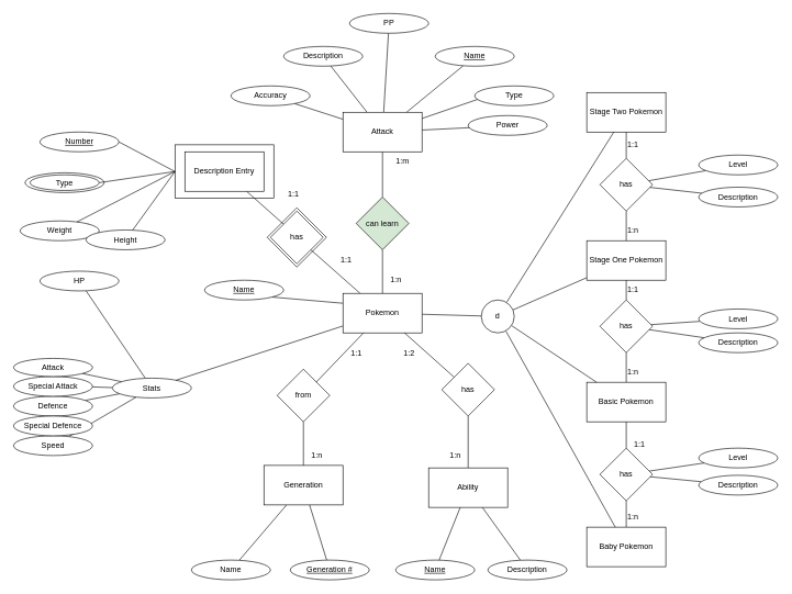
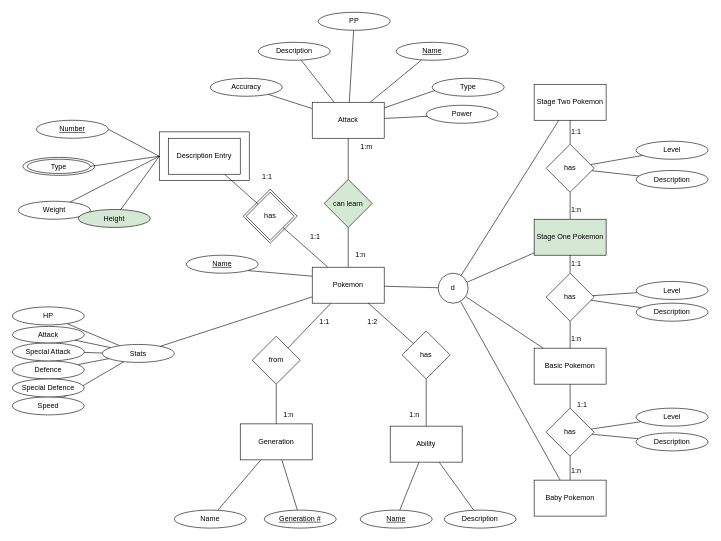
  <mxCell id="0" />
  <mxCell id="1" parent="0" />
  <mxCell id="2" style="edgeStyle=none;orthogonalLoop=1;jettySize=auto;html=1;exitX=0.5;exitY=0;exitDx=0;exitDy=0;entryX=0.5;entryY=1;entryDx=0;entryDy=0;strokeColor=default;endArrow=none;endFill=0;strokeWidth=1;" parent="1" source="3" target="32" edge="1"><mxGeometry relative="1" as="geometry" /></mxCell>
  <mxCell id="3" value="Basic Pokemon" style="rounded=0;whiteSpace=wrap;html=1;" parent="1" vertex="1"><mxGeometry x="890" y="580" width="120" height="60" as="geometry" /></mxCell>
  <mxCell id="4" style="edgeStyle=none;orthogonalLoop=1;jettySize=auto;html=1;exitX=0.5;exitY=0;exitDx=0;exitDy=0;entryX=0.5;entryY=1;entryDx=0;entryDy=0;strokeColor=default;endArrow=none;endFill=0;strokeWidth=1;" parent="1" source="5" target="29" edge="1"><mxGeometry relative="1" as="geometry" /></mxCell>
- <mxCell id="5" value="&lt;div&gt;Stage One Pokemon&lt;br&gt;&lt;/div&gt;" style="rounded=0;whiteSpace=wrap;html=1;" parent="1" vertex="1"><mxGeometry x="890" y="365" width="120" height="60" as="geometry" /></mxCell>
+ <mxCell id="5" value="&lt;div&gt;Stage One Pokemon&lt;br&gt;&lt;/div&gt;" style="rounded=0;whiteSpace=wrap;html=1;fillColor=#d5e8d4;" parent="1" vertex="1"><mxGeometry x="890" y="365" width="120" height="60" as="geometry" /></mxCell>
  <mxCell id="6" value="&lt;div&gt;Stage Two Pokemon&lt;br&gt;&lt;/div&gt;" style="rounded=0;whiteSpace=wrap;html=1;" parent="1" vertex="1"><mxGeometry x="890" y="140" width="120" height="60" as="geometry" /></mxCell>
  <mxCell id="7" style="edgeStyle=none;orthogonalLoop=1;jettySize=auto;html=1;exitX=0.5;exitY=0;exitDx=0;exitDy=0;entryX=0.5;entryY=1;entryDx=0;entryDy=0;strokeColor=default;endArrow=none;endFill=0;strokeWidth=1;" parent="1" source="8" target="36" edge="1"><mxGeometry relative="1" as="geometry" /></mxCell>
  <mxCell id="8" value="Baby Pokemon" style="rounded=0;whiteSpace=wrap;html=1;" parent="1" vertex="1"><mxGeometry x="890" y="800" width="120" height="60" as="geometry" /></mxCell>
  <mxCell id="9" style="edgeStyle=none;orthogonalLoop=1;jettySize=auto;html=1;strokeColor=default;endArrow=none;endFill=0;strokeWidth=1;" parent="1" source="11" target="37" edge="1"><mxGeometry relative="1" as="geometry" /></mxCell>
  <mxCell id="10" style="edgeStyle=none;orthogonalLoop=1;jettySize=auto;html=1;strokeColor=default;endArrow=none;endFill=0;strokeWidth=1;" parent="1" source="11" target="38" edge="1"><mxGeometry relative="1" as="geometry" /></mxCell>
  <mxCell id="11" value="Generation" style="rounded=0;whiteSpace=wrap;html=1;" parent="1" vertex="1"><mxGeometry x="400" y="706.25" width="120" height="60" as="geometry" /></mxCell>
  <mxCell id="12" style="edgeStyle=none;orthogonalLoop=1;jettySize=auto;html=1;strokeColor=default;endArrow=none;endFill=0;strokeWidth=1;" parent="1" source="19" target="41" edge="1"><mxGeometry relative="1" as="geometry" /></mxCell>
  <mxCell id="13" style="edgeStyle=none;orthogonalLoop=1;jettySize=auto;html=1;strokeColor=default;endArrow=none;endFill=0;strokeWidth=1;" parent="1" source="19" edge="1"><mxGeometry relative="1" as="geometry"><mxPoint x="721.165" y="192.942" as="targetPoint" /></mxGeometry></mxCell>
  <mxCell id="14" style="edgeStyle=none;orthogonalLoop=1;jettySize=auto;html=1;strokeColor=default;endArrow=none;endFill=0;strokeWidth=1;" parent="1" source="19" edge="1"><mxGeometry relative="1" as="geometry"><mxPoint x="734.241" y="147.045" as="targetPoint" /></mxGeometry></mxCell>
  <mxCell id="15" style="edgeStyle=none;orthogonalLoop=1;jettySize=auto;html=1;strokeColor=default;endArrow=none;endFill=0;strokeWidth=1;" parent="1" source="19" target="42" edge="1"><mxGeometry relative="1" as="geometry" /></mxCell>
  <mxCell id="16" style="edgeStyle=none;orthogonalLoop=1;jettySize=auto;html=1;strokeColor=default;strokeWidth=1;endArrow=none;endFill=0;" parent="1" source="19" target="51" edge="1"><mxGeometry relative="1" as="geometry" /></mxCell>
  <mxCell id="17" style="edgeStyle=none;rounded=0;orthogonalLoop=1;jettySize=auto;html=1;endArrow=none;endFill=0;" parent="1" source="19" target="66" edge="1"><mxGeometry relative="1" as="geometry" /></mxCell>
  <mxCell id="18" style="edgeStyle=none;rounded=0;orthogonalLoop=1;jettySize=auto;html=1;endArrow=none;endFill=0;" parent="1" source="19" target="50" edge="1"><mxGeometry relative="1" as="geometry" /></mxCell>
  <mxCell id="19" value="Attack" style="rounded=0;whiteSpace=wrap;html=1;" parent="1" vertex="1"><mxGeometry x="520" y="170" width="120" height="60" as="geometry" /></mxCell>
  <mxCell id="20" style="edgeStyle=none;rounded=0;orthogonalLoop=1;jettySize=auto;html=1;exitX=1;exitY=1;exitDx=0;exitDy=0;entryX=0;entryY=0.25;entryDx=0;entryDy=0;endArrow=none;endFill=0;" edge="1" parent="1" source="21" target="75"><mxGeometry relative="1" as="geometry" /></mxCell>
  <mxCell id="21" value="&lt;u&gt;Name&lt;/u&gt;" style="ellipse;whiteSpace=wrap;html=1;" parent="1" vertex="1"><mxGeometry x="310" y="425" width="120" height="30" as="geometry" /></mxCell>
  <mxCell id="22" style="edgeStyle=none;rounded=0;orthogonalLoop=1;jettySize=auto;html=1;exitX=1;exitY=0.5;exitDx=0;exitDy=0;endArrow=none;endFill=0;entryX=0;entryY=0.5;entryDx=0;entryDy=0;" edge="1" parent="1" source="23" target="104"><mxGeometry relative="1" as="geometry"><mxPoint x="280" y="360" as="targetPoint" /></mxGeometry></mxCell>
  <mxCell id="23" value="&lt;u&gt;Number&lt;/u&gt;" style="ellipse;whiteSpace=wrap;html=1;" parent="1" vertex="1"><mxGeometry x="60" y="200" width="120" height="30" as="geometry" /></mxCell>
  <mxCell id="24" value="Type" style="ellipse;whiteSpace=wrap;html=1;" parent="1" vertex="1"><mxGeometry x="37.5" y="261.88" width="120" height="30" as="geometry" /></mxCell>
  <mxCell id="25" style="edgeStyle=none;orthogonalLoop=1;jettySize=auto;html=1;exitX=0.5;exitY=0;exitDx=0;exitDy=0;entryX=0.5;entryY=1;entryDx=0;entryDy=0;strokeColor=default;endArrow=none;endFill=0;strokeWidth=1;" parent="1" source="29" target="6" edge="1"><mxGeometry relative="1" as="geometry" /></mxCell>
  <mxCell id="26" style="edgeStyle=none;rounded=0;orthogonalLoop=1;jettySize=auto;html=1;endArrow=none;endFill=0;" parent="1" source="29" target="83" edge="1"><mxGeometry relative="1" as="geometry" /></mxCell>
  <mxCell id="27" style="edgeStyle=none;rounded=0;orthogonalLoop=1;jettySize=auto;html=1;endArrow=none;endFill=0;" parent="1" source="29" target="84" edge="1"><mxGeometry relative="1" as="geometry" /></mxCell>
  <mxCell id="28" style="edgeStyle=none;orthogonalLoop=1;jettySize=auto;html=1;exitX=0.5;exitY=0;exitDx=0;exitDy=0;entryX=0.5;entryY=1;entryDx=0;entryDy=0;strokeColor=default;endArrow=none;endFill=0;strokeWidth=1;" parent="1" source="32" target="5" edge="1"><mxGeometry relative="1" as="geometry" /></mxCell>
  <mxCell id="29" value="has" style="rhombus;whiteSpace=wrap;html=1;shadow=0;" parent="1" vertex="1"><mxGeometry x="910" y="240" width="80" height="80" as="geometry" /></mxCell>
  <mxCell id="30" style="edgeStyle=none;rounded=0;orthogonalLoop=1;jettySize=auto;html=1;endArrow=none;endFill=0;" parent="1" source="32" target="85" edge="1"><mxGeometry relative="1" as="geometry" /></mxCell>
  <mxCell id="31" style="edgeStyle=none;rounded=0;orthogonalLoop=1;jettySize=auto;html=1;endArrow=none;endFill=0;" parent="1" source="32" target="86" edge="1"><mxGeometry relative="1" as="geometry" /></mxCell>
  <mxCell id="32" value="has" style="rhombus;whiteSpace=wrap;html=1;" parent="1" vertex="1"><mxGeometry x="910" y="455" width="80" height="80" as="geometry" /></mxCell>
  <mxCell id="33" style="edgeStyle=none;orthogonalLoop=1;jettySize=auto;html=1;exitX=0.5;exitY=0;exitDx=0;exitDy=0;entryX=0.5;entryY=1;entryDx=0;entryDy=0;strokeColor=default;endArrow=none;endFill=0;strokeWidth=1;" parent="1" source="36" target="3" edge="1"><mxGeometry relative="1" as="geometry" /></mxCell>
  <mxCell id="34" style="edgeStyle=none;rounded=0;orthogonalLoop=1;jettySize=auto;html=1;endArrow=none;endFill=0;" parent="1" source="36" target="87" edge="1"><mxGeometry relative="1" as="geometry" /></mxCell>
  <mxCell id="35" style="edgeStyle=none;rounded=0;orthogonalLoop=1;jettySize=auto;html=1;endArrow=none;endFill=0;" parent="1" source="36" target="88" edge="1"><mxGeometry relative="1" as="geometry" /></mxCell>
  <mxCell id="36" value="has" style="rhombus;whiteSpace=wrap;html=1;" parent="1" vertex="1"><mxGeometry x="910" y="680" width="80" height="80" as="geometry" /></mxCell>
  <mxCell id="37" value="Name" style="ellipse;whiteSpace=wrap;html=1;" parent="1" vertex="1"><mxGeometry x="290" y="850" width="120" height="30" as="geometry" /></mxCell>
  <mxCell id="38" value="&lt;u&gt;Generation #&lt;/u&gt;" style="ellipse;whiteSpace=wrap;html=1;" parent="1" vertex="1"><mxGeometry x="440" y="850" width="120" height="30" as="geometry" /></mxCell>
  <mxCell id="39" value="Type" style="ellipse;whiteSpace=wrap;html=1;" parent="1" vertex="1"><mxGeometry x="720" y="130" width="120" height="30" as="geometry" /></mxCell>
  <mxCell id="40" value="Power" style="ellipse;whiteSpace=wrap;html=1;" parent="1" vertex="1"><mxGeometry x="710" y="175" width="120" height="30" as="geometry" /></mxCell>
  <mxCell id="41" value="Accuracy" style="ellipse;whiteSpace=wrap;html=1;" parent="1" vertex="1"><mxGeometry x="350" y="130" width="120" height="30" as="geometry" /></mxCell>
  <mxCell id="42" value="&lt;u&gt;Name&lt;/u&gt;" style="ellipse;whiteSpace=wrap;html=1;" parent="1" vertex="1"><mxGeometry x="660" y="70" width="120" height="30" as="geometry" /></mxCell>
  <mxCell id="43" value="1:1" style="text;html=1;align=center;verticalAlign=middle;resizable=0;points=[];autosize=1;strokeColor=none;fillColor=none;" parent="1" vertex="1"><mxGeometry x="940" y="205" width="40" height="30" as="geometry" /></mxCell>
  <mxCell id="44" value="1:1" style="text;html=1;align=center;verticalAlign=middle;resizable=0;points=[];autosize=1;strokeColor=none;fillColor=none;" parent="1" vertex="1"><mxGeometry x="940" y="425" width="40" height="30" as="geometry" /></mxCell>
  <mxCell id="45" value="1:n" style="text;html=1;align=center;verticalAlign=middle;resizable=0;points=[];autosize=1;strokeColor=none;fillColor=none;" parent="1" vertex="1"><mxGeometry x="940" y="770" width="40" height="30" as="geometry" /></mxCell>
  <mxCell id="46" value="1:n" style="text;html=1;align=center;verticalAlign=middle;resizable=0;points=[];autosize=1;strokeColor=none;fillColor=none;" parent="1" vertex="1"><mxGeometry x="940" y="550" width="40" height="30" as="geometry" /></mxCell>
  <mxCell id="47" value="1:n" style="text;html=1;align=center;verticalAlign=middle;resizable=0;points=[];autosize=1;strokeColor=none;fillColor=none;" parent="1" vertex="1"><mxGeometry x="940" y="335" width="40" height="30" as="geometry" /></mxCell>
  <mxCell id="48" style="edgeStyle=none;rounded=0;orthogonalLoop=1;jettySize=auto;html=1;endArrow=none;endFill=0;" parent="1" source="49" target="11" edge="1"><mxGeometry relative="1" as="geometry" /></mxCell>
  <mxCell id="49" value="from" style="rhombus;whiteSpace=wrap;html=1;" parent="1" vertex="1"><mxGeometry x="420" y="560" width="80" height="80" as="geometry" /></mxCell>
  <mxCell id="50" value="can learn" style="rhombus;whiteSpace=wrap;html=1;fillColor=#d5e8d4;" parent="1" vertex="1"><mxGeometry x="540" y="298.75" width="80" height="80" as="geometry" /></mxCell>
  <mxCell id="51" value="PP" style="ellipse;whiteSpace=wrap;html=1;" parent="1" vertex="1"><mxGeometry x="530" y="20" width="120" height="30" as="geometry" /></mxCell>
  <mxCell id="52" value="Weight" style="ellipse;whiteSpace=wrap;html=1;" parent="1" vertex="1"><mxGeometry x="30" y="335" width="120" height="30" as="geometry" /></mxCell>
- <mxCell id="53" value="Height" style="ellipse;whiteSpace=wrap;html=1;" parent="1" vertex="1"><mxGeometry x="130" y="348.75" width="120" height="30" as="geometry" /></mxCell>
+ <mxCell id="53" value="Height" style="ellipse;whiteSpace=wrap;html=1;fillColor=#d5e8d4;" parent="1" vertex="1"><mxGeometry x="130" y="348.75" width="120" height="30" as="geometry" /></mxCell>
  <mxCell id="54" style="edgeStyle=none;orthogonalLoop=1;jettySize=auto;html=1;strokeColor=default;strokeWidth=1;endArrow=none;endFill=0;" parent="1" source="59" target="60" edge="1"><mxGeometry relative="1" as="geometry" /></mxCell>
  <mxCell id="55" style="edgeStyle=none;orthogonalLoop=1;jettySize=auto;html=1;strokeColor=default;strokeWidth=1;endArrow=none;endFill=0;" parent="1" source="59" target="61" edge="1"><mxGeometry relative="1" as="geometry" /></mxCell>
  <mxCell id="56" style="edgeStyle=none;orthogonalLoop=1;jettySize=auto;html=1;strokeColor=default;strokeWidth=1;endArrow=none;endFill=0;" parent="1" source="59" target="62" edge="1"><mxGeometry relative="1" as="geometry" /></mxCell>
  <mxCell id="57" style="edgeStyle=none;orthogonalLoop=1;jettySize=auto;html=1;strokeColor=default;strokeWidth=1;endArrow=none;endFill=0;" parent="1" source="59" target="64" edge="1"><mxGeometry relative="1" as="geometry" /></mxCell>
  <mxCell id="58" style="edgeStyle=none;orthogonalLoop=1;jettySize=auto;html=1;strokeColor=default;strokeWidth=1;endArrow=none;endFill=0;" parent="1" source="59" target="63" edge="1"><mxGeometry relative="1" as="geometry" /></mxCell>
  <mxCell id="59" value="Stats" style="ellipse;whiteSpace=wrap;html=1;" parent="1" vertex="1"><mxGeometry x="170" y="573.75" width="120" height="30" as="geometry" /></mxCell>
  <mxCell id="60" value="Speed" style="ellipse;whiteSpace=wrap;html=1;" parent="1" vertex="1"><mxGeometry x="20" y="661.25" width="120" height="30" as="geometry" /></mxCell>
  <mxCell id="61" value="Defence" style="ellipse;whiteSpace=wrap;html=1;" parent="1" vertex="1"><mxGeometry x="20" y="601.25" width="120" height="30" as="geometry" /></mxCell>
  <mxCell id="62" value="Special Attack" style="ellipse;whiteSpace=wrap;html=1;" parent="1" vertex="1"><mxGeometry x="20" y="571.25" width="120" height="30" as="geometry" /></mxCell>
  <mxCell id="63" value="Attack" style="ellipse;whiteSpace=wrap;html=1;" parent="1" vertex="1"><mxGeometry x="20" y="543.75" width="120" height="27.5" as="geometry" /></mxCell>
- <mxCell id="64" value="HP" style="ellipse;whiteSpace=wrap;html=1;" parent="1" vertex="1"><mxGeometry x="60" y="411.25" width="120" height="30" as="geometry" /></mxCell>
+ <mxCell id="64" value="HP" style="ellipse;whiteSpace=wrap;html=1;" parent="1" vertex="1"><mxGeometry x="20" y="511.25" width="120" height="30" as="geometry" /></mxCell>
  <mxCell id="65" value="Special Defence" style="ellipse;whiteSpace=wrap;html=1;" parent="1" vertex="1"><mxGeometry x="20" y="631.25" width="120" height="30" as="geometry" /></mxCell>
  <mxCell id="66" value="Description" style="ellipse;whiteSpace=wrap;html=1;" parent="1" vertex="1"><mxGeometry x="430" y="70" width="120" height="30" as="geometry" /></mxCell>
  <mxCell id="67" style="rounded=0;orthogonalLoop=1;jettySize=auto;html=1;endArrow=none;endFill=0;" parent="1" source="75" target="80" edge="1"><mxGeometry relative="1" as="geometry" /></mxCell>
  <mxCell id="68" style="edgeStyle=none;rounded=0;orthogonalLoop=1;jettySize=auto;html=1;endArrow=none;endFill=0;" parent="1" source="75" target="50" edge="1"><mxGeometry relative="1" as="geometry" /></mxCell>
  <mxCell id="69" style="edgeStyle=none;rounded=0;orthogonalLoop=1;jettySize=auto;html=1;endArrow=none;endFill=0;" parent="1" source="75" target="59" edge="1"><mxGeometry relative="1" as="geometry" /></mxCell>
  <mxCell id="70" style="edgeStyle=none;rounded=0;orthogonalLoop=1;jettySize=auto;html=1;endArrow=none;endFill=0;exitX=0;exitY=0.5;exitDx=0;exitDy=0;" parent="1" source="104" target="53" edge="1"><mxGeometry relative="1" as="geometry" /></mxCell>
  <mxCell id="71" style="edgeStyle=none;rounded=0;orthogonalLoop=1;jettySize=auto;html=1;endArrow=none;endFill=0;exitX=0;exitY=0.5;exitDx=0;exitDy=0;" parent="1" source="104" target="52" edge="1"><mxGeometry relative="1" as="geometry" /></mxCell>
  <mxCell id="72" style="edgeStyle=none;rounded=0;orthogonalLoop=1;jettySize=auto;html=1;endArrow=none;endFill=0;" parent="1" source="75" target="49" edge="1"><mxGeometry relative="1" as="geometry" /></mxCell>
  <mxCell id="73" value="" style="rounded=0;orthogonalLoop=1;jettySize=auto;html=1;endArrow=none;endFill=0;exitX=0;exitY=0;exitDx=0;exitDy=0;" edge="1" parent="1" source="107" target="105"><mxGeometry relative="1" as="geometry"><mxPoint x="420" y="340" as="sourcePoint" /></mxGeometry></mxCell>
  <mxCell id="74" value="" style="edgeStyle=none;rounded=0;orthogonalLoop=1;jettySize=auto;html=1;endArrow=none;endFill=0;" edge="1" parent="1" source="75" target="107"><mxGeometry relative="1" as="geometry" /></mxCell>
  <mxCell id="75" value="Pokemon" style="rounded=0;whiteSpace=wrap;html=1;" parent="1" vertex="1"><mxGeometry x="520" y="445" width="120" height="60" as="geometry" /></mxCell>
  <mxCell id="76" style="edgeStyle=none;rounded=0;orthogonalLoop=1;jettySize=auto;html=1;endArrow=none;endFill=0;" parent="1" source="80" target="6" edge="1"><mxGeometry relative="1" as="geometry" /></mxCell>
  <mxCell id="77" style="edgeStyle=none;rounded=0;orthogonalLoop=1;jettySize=auto;html=1;endArrow=none;endFill=0;" parent="1" source="80" target="5" edge="1"><mxGeometry relative="1" as="geometry" /></mxCell>
  <mxCell id="78" style="edgeStyle=none;rounded=0;orthogonalLoop=1;jettySize=auto;html=1;endArrow=none;endFill=0;" parent="1" source="80" target="3" edge="1"><mxGeometry relative="1" as="geometry"><mxPoint x="770" y="650" as="targetPoint" /></mxGeometry></mxCell>
  <mxCell id="79" style="edgeStyle=none;rounded=0;orthogonalLoop=1;jettySize=auto;html=1;endArrow=none;endFill=0;" parent="1" source="80" target="8" edge="1"><mxGeometry relative="1" as="geometry" /></mxCell>
  <mxCell id="80" value="d" style="ellipse;whiteSpace=wrap;html=1;aspect=fixed;" parent="1" vertex="1"><mxGeometry x="730" y="455" width="50" height="50" as="geometry" /></mxCell>
  <mxCell id="81" style="edgeStyle=none;rounded=0;orthogonalLoop=1;jettySize=auto;html=1;exitX=1;exitY=0.5;exitDx=0;exitDy=0;entryX=0;entryY=0.5;entryDx=0;entryDy=0;endArrow=none;endFill=0;" edge="1" parent="1" source="82" target="104"><mxGeometry relative="1" as="geometry" /></mxCell>
  <mxCell id="82" value="Type" style="ellipse;whiteSpace=wrap;html=1;" parent="1" vertex="1"><mxGeometry x="45" y="265" width="105" height="23.75" as="geometry" /></mxCell>
  <mxCell id="83" value="Level" style="ellipse;whiteSpace=wrap;html=1;" parent="1" vertex="1"><mxGeometry x="1060" y="235" width="120" height="30" as="geometry" /></mxCell>
  <mxCell id="84" value="Description" style="ellipse;whiteSpace=wrap;html=1;" parent="1" vertex="1"><mxGeometry x="1060" y="283.75" width="120" height="30" as="geometry" /></mxCell>
  <mxCell id="85" value="Level" style="ellipse;whiteSpace=wrap;html=1;" parent="1" vertex="1"><mxGeometry x="1060" y="468.75" width="120" height="30" as="geometry" /></mxCell>
  <mxCell id="86" value="Description" style="ellipse;whiteSpace=wrap;html=1;" parent="1" vertex="1"><mxGeometry x="1060" y="505" width="120" height="30" as="geometry" /></mxCell>
  <mxCell id="87" value="Level" style="ellipse;whiteSpace=wrap;html=1;" parent="1" vertex="1"><mxGeometry x="1060" y="680" width="120" height="30" as="geometry" /></mxCell>
  <mxCell id="88" value="Description" style="ellipse;whiteSpace=wrap;html=1;" parent="1" vertex="1"><mxGeometry x="1060" y="721.25" width="120" height="30" as="geometry" /></mxCell>
  <mxCell id="89" style="edgeStyle=none;rounded=0;orthogonalLoop=1;jettySize=auto;html=1;endArrow=none;endFill=0;" parent="1" source="92" target="95" edge="1"><mxGeometry relative="1" as="geometry" /></mxCell>
  <mxCell id="90" style="edgeStyle=none;rounded=0;orthogonalLoop=1;jettySize=auto;html=1;endArrow=none;endFill=0;" parent="1" source="92" target="96" edge="1"><mxGeometry relative="1" as="geometry" /></mxCell>
  <mxCell id="91" style="edgeStyle=none;rounded=0;orthogonalLoop=1;jettySize=auto;html=1;endArrow=none;endFill=0;" parent="1" source="92" target="94" edge="1"><mxGeometry relative="1" as="geometry" /></mxCell>
  <mxCell id="92" value="Ability" style="rounded=0;whiteSpace=wrap;html=1;" parent="1" vertex="1"><mxGeometry y="710" width="120" height="60" as="geometry" x="650" /></mxCell>
  <mxCell id="93" style="edgeStyle=none;rounded=0;orthogonalLoop=1;jettySize=auto;html=1;endArrow=none;endFill=0;" parent="1" source="94" target="75" edge="1"><mxGeometry relative="1" as="geometry" /></mxCell>
  <mxCell id="94" value="has" style="rhombus;whiteSpace=wrap;html=1;" parent="1" vertex="1"><mxGeometry x="670" y="551.25" width="80" height="80" as="geometry" /></mxCell>
  <mxCell id="95" value="&lt;u&gt;Name&lt;/u&gt;" style="ellipse;whiteSpace=wrap;html=1;" parent="1" vertex="1"><mxGeometry x="600" y="850" width="120" height="30" as="geometry" /></mxCell>
  <mxCell id="96" value="Description" style="ellipse;whiteSpace=wrap;html=1;" parent="1" vertex="1"><mxGeometry x="740" y="850" width="120" height="30" as="geometry" /></mxCell>
  <mxCell id="97" value="1:n" style="text;html=1;align=center;verticalAlign=middle;resizable=0;points=[];autosize=1;strokeColor=none;fillColor=none;" parent="1" vertex="1"><mxGeometry x="580" y="408.75" width="40" height="30" as="geometry" /></mxCell>
  <mxCell id="98" value="1:m" style="text;html=1;align=center;verticalAlign=middle;resizable=0;points=[];autosize=1;strokeColor=none;fillColor=none;" parent="1" vertex="1"><mxGeometry x="590" y="230" width="40" height="30" as="geometry" /></mxCell>
  <mxCell id="99" value="1:n" style="text;html=1;align=center;verticalAlign=middle;resizable=0;points=[];autosize=1;strokeColor=none;fillColor=none;" parent="1" vertex="1"><mxGeometry x="460" y="676.25" width="40" height="30" as="geometry" /></mxCell>
  <mxCell id="100" value="1:1" style="text;html=1;align=center;verticalAlign=middle;resizable=0;points=[];autosize=1;strokeColor=none;fillColor=none;" parent="1" vertex="1"><mxGeometry x="520" y="521.25" width="40" height="30" as="geometry" /></mxCell>
  <mxCell id="101" value="1:2" style="text;html=1;align=center;verticalAlign=middle;resizable=0;points=[];autosize=1;strokeColor=none;fillColor=none;" parent="1" vertex="1"><mxGeometry x="600" y="521.25" width="40" height="30" as="geometry" /></mxCell>
  <mxCell id="102" value="1:n" style="text;html=1;align=center;verticalAlign=middle;resizable=0;points=[];autosize=1;strokeColor=none;fillColor=none;" parent="1" vertex="1"><mxGeometry x="670" y="676.25" width="40" height="30" as="geometry" /></mxCell>
  <mxCell id="103" value="1:1" style="text;html=1;align=center;verticalAlign=middle;resizable=0;points=[];autosize=1;strokeColor=none;fillColor=none;" parent="1" vertex="1"><mxGeometry x="950" y="660" width="40" height="30" as="geometry" /></mxCell>
  <mxCell id="104" value="" style="rounded=0;whiteSpace=wrap;html=1;fillColor=none;" vertex="1" parent="1"><mxGeometry x="265" y="219.37" width="150" height="81.25" as="geometry" /></mxCell>
  <mxCell id="105" value="Description Entry" style="whiteSpace=wrap;html=1;rounded=0;" vertex="1" parent="1"><mxGeometry x="280" y="230" width="120" height="60" as="geometry" /></mxCell>
  <mxCell id="106" style="edgeStyle=none;rounded=0;orthogonalLoop=1;jettySize=auto;html=1;exitX=1;exitY=0;exitDx=0;exitDy=0;endArrow=none;endFill=0;" edge="1" parent="1" source="52" target="52"><mxGeometry relative="1" as="geometry" /></mxCell>
  <mxCell id="107" value="has" style="rhombus;whiteSpace=wrap;html=1;rounded=0;" vertex="1" parent="1"><mxGeometry x="410" y="320" width="80" height="80" as="geometry" /></mxCell>
  <mxCell id="108" value="" style="rhombus;whiteSpace=wrap;html=1;fillColor=none;" vertex="1" parent="1"><mxGeometry x="405" y="315" width="90" height="90" as="geometry" /></mxCell>
  <mxCell id="109" value="1:1" style="text;html=1;strokeColor=none;fillColor=none;align=center;verticalAlign=middle;whiteSpace=wrap;rounded=0;" vertex="1" parent="1"><mxGeometry x="495" y="379" width="60" height="30" as="geometry" /></mxCell>
  <mxCell id="110" value="1:1" style="text;html=1;strokeColor=none;fillColor=none;align=center;verticalAlign=middle;whiteSpace=wrap;rounded=0;" vertex="1" parent="1"><mxGeometry x="415" y="280" width="60" height="30" as="geometry" /></mxCell>
